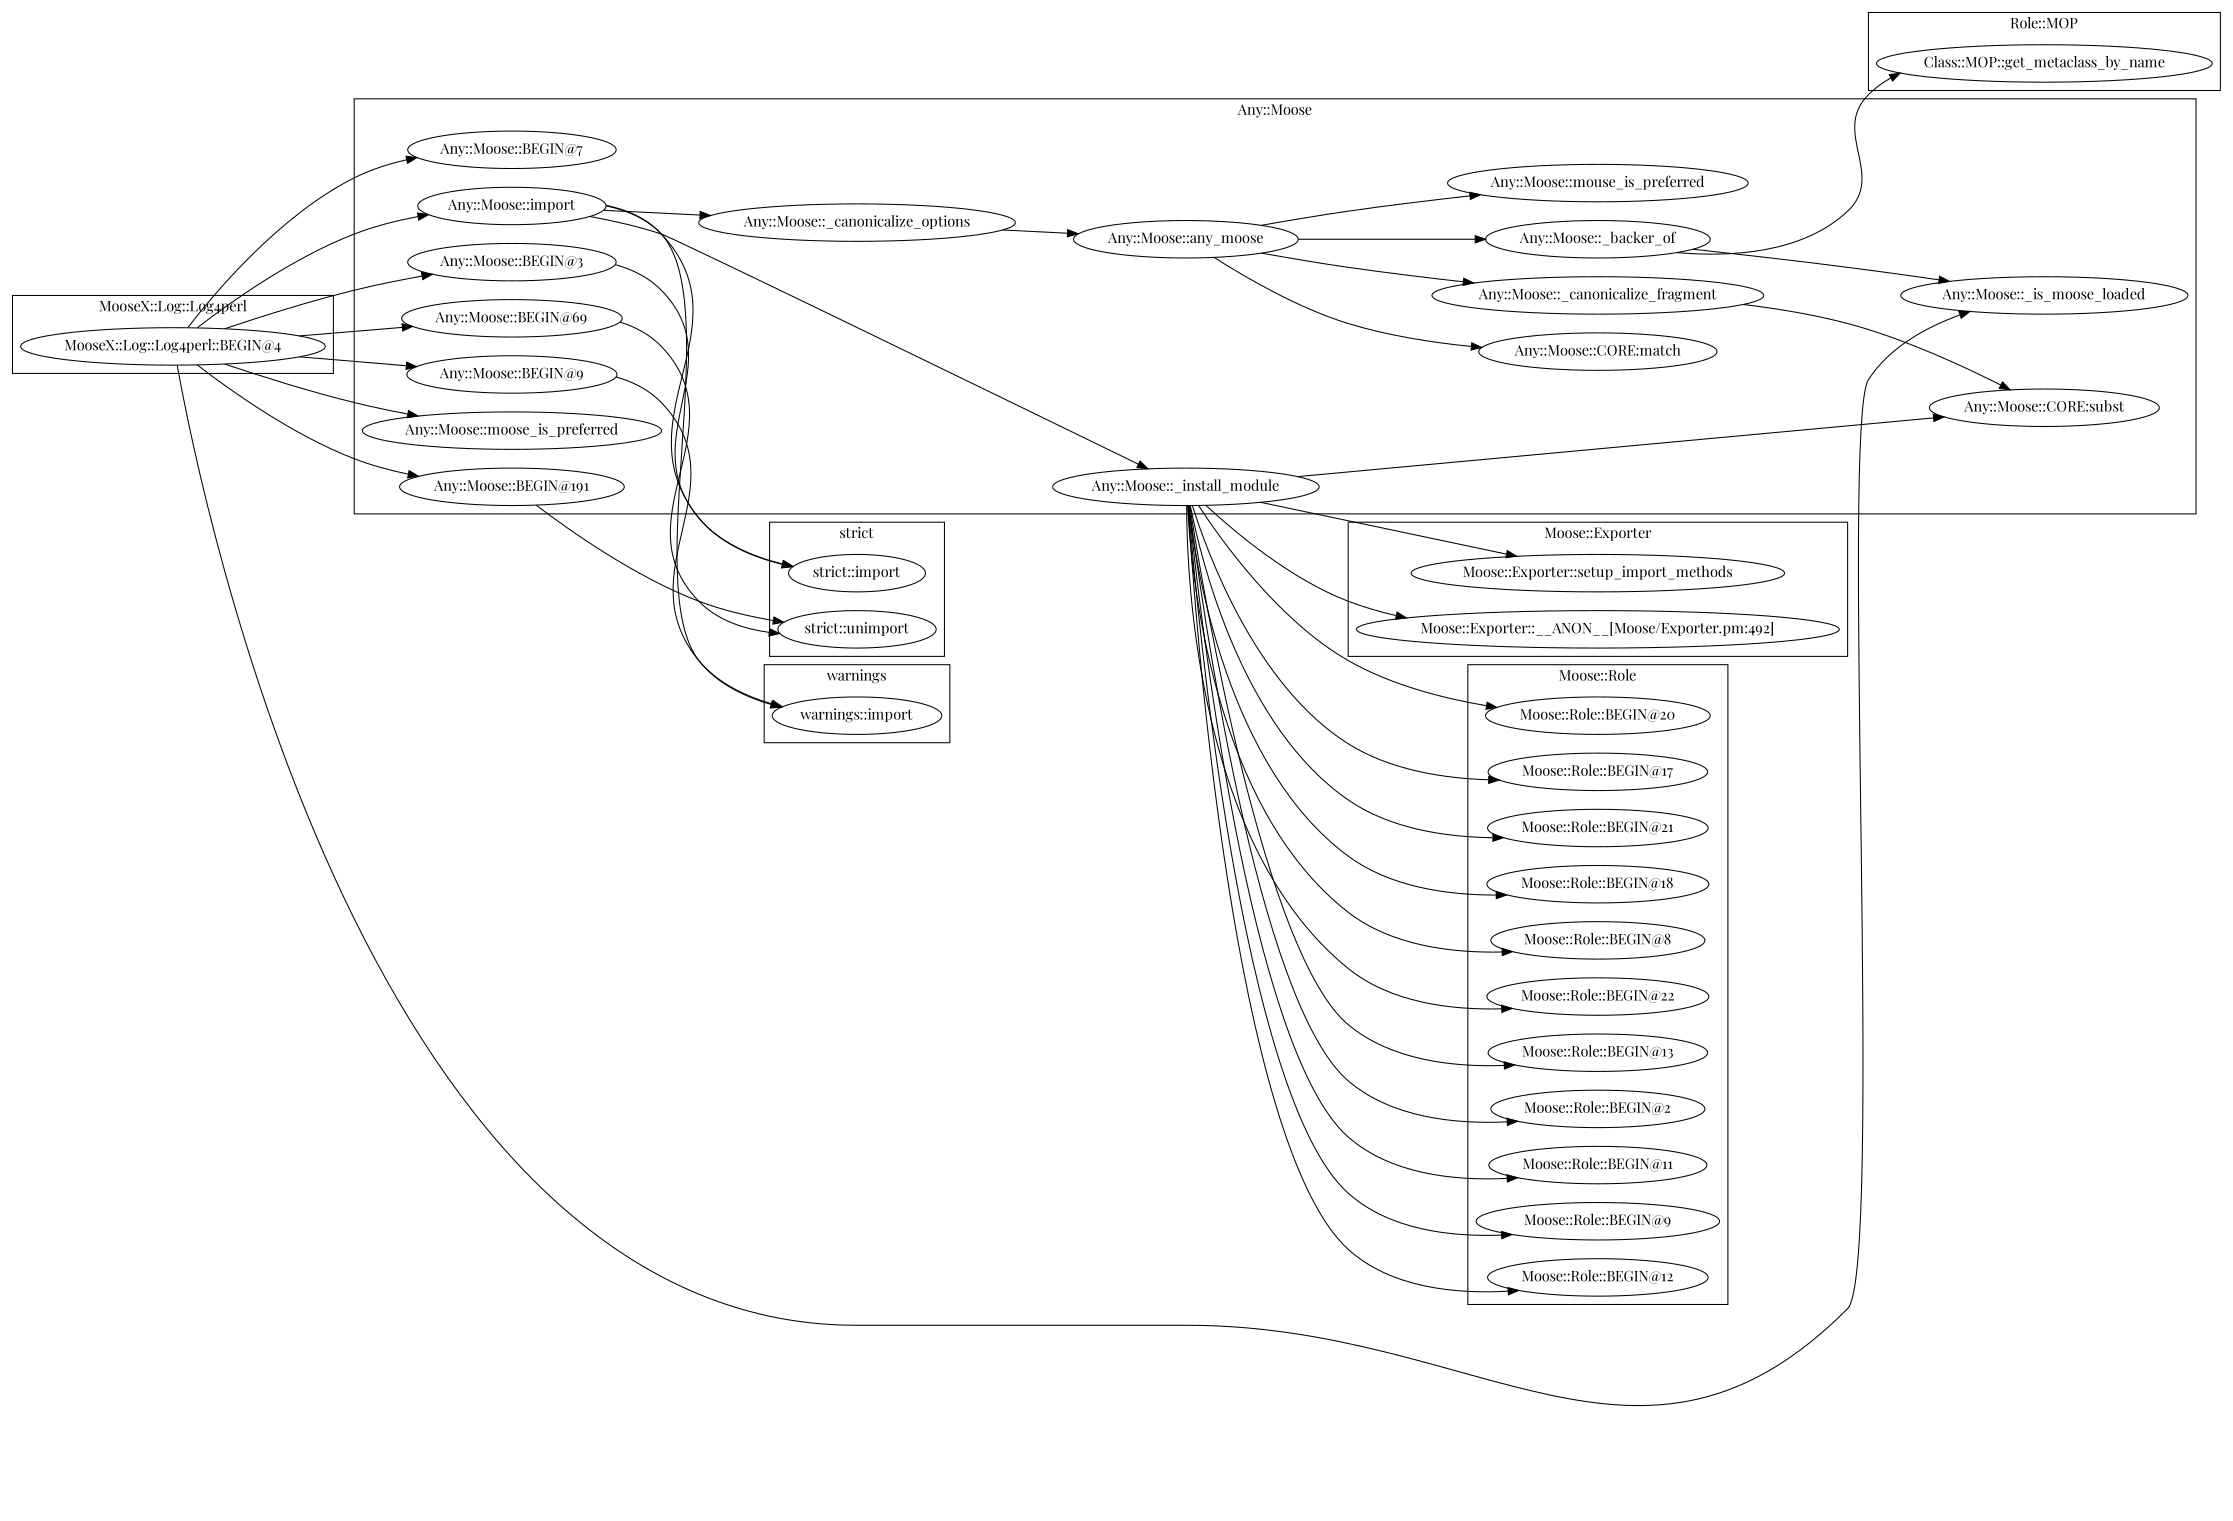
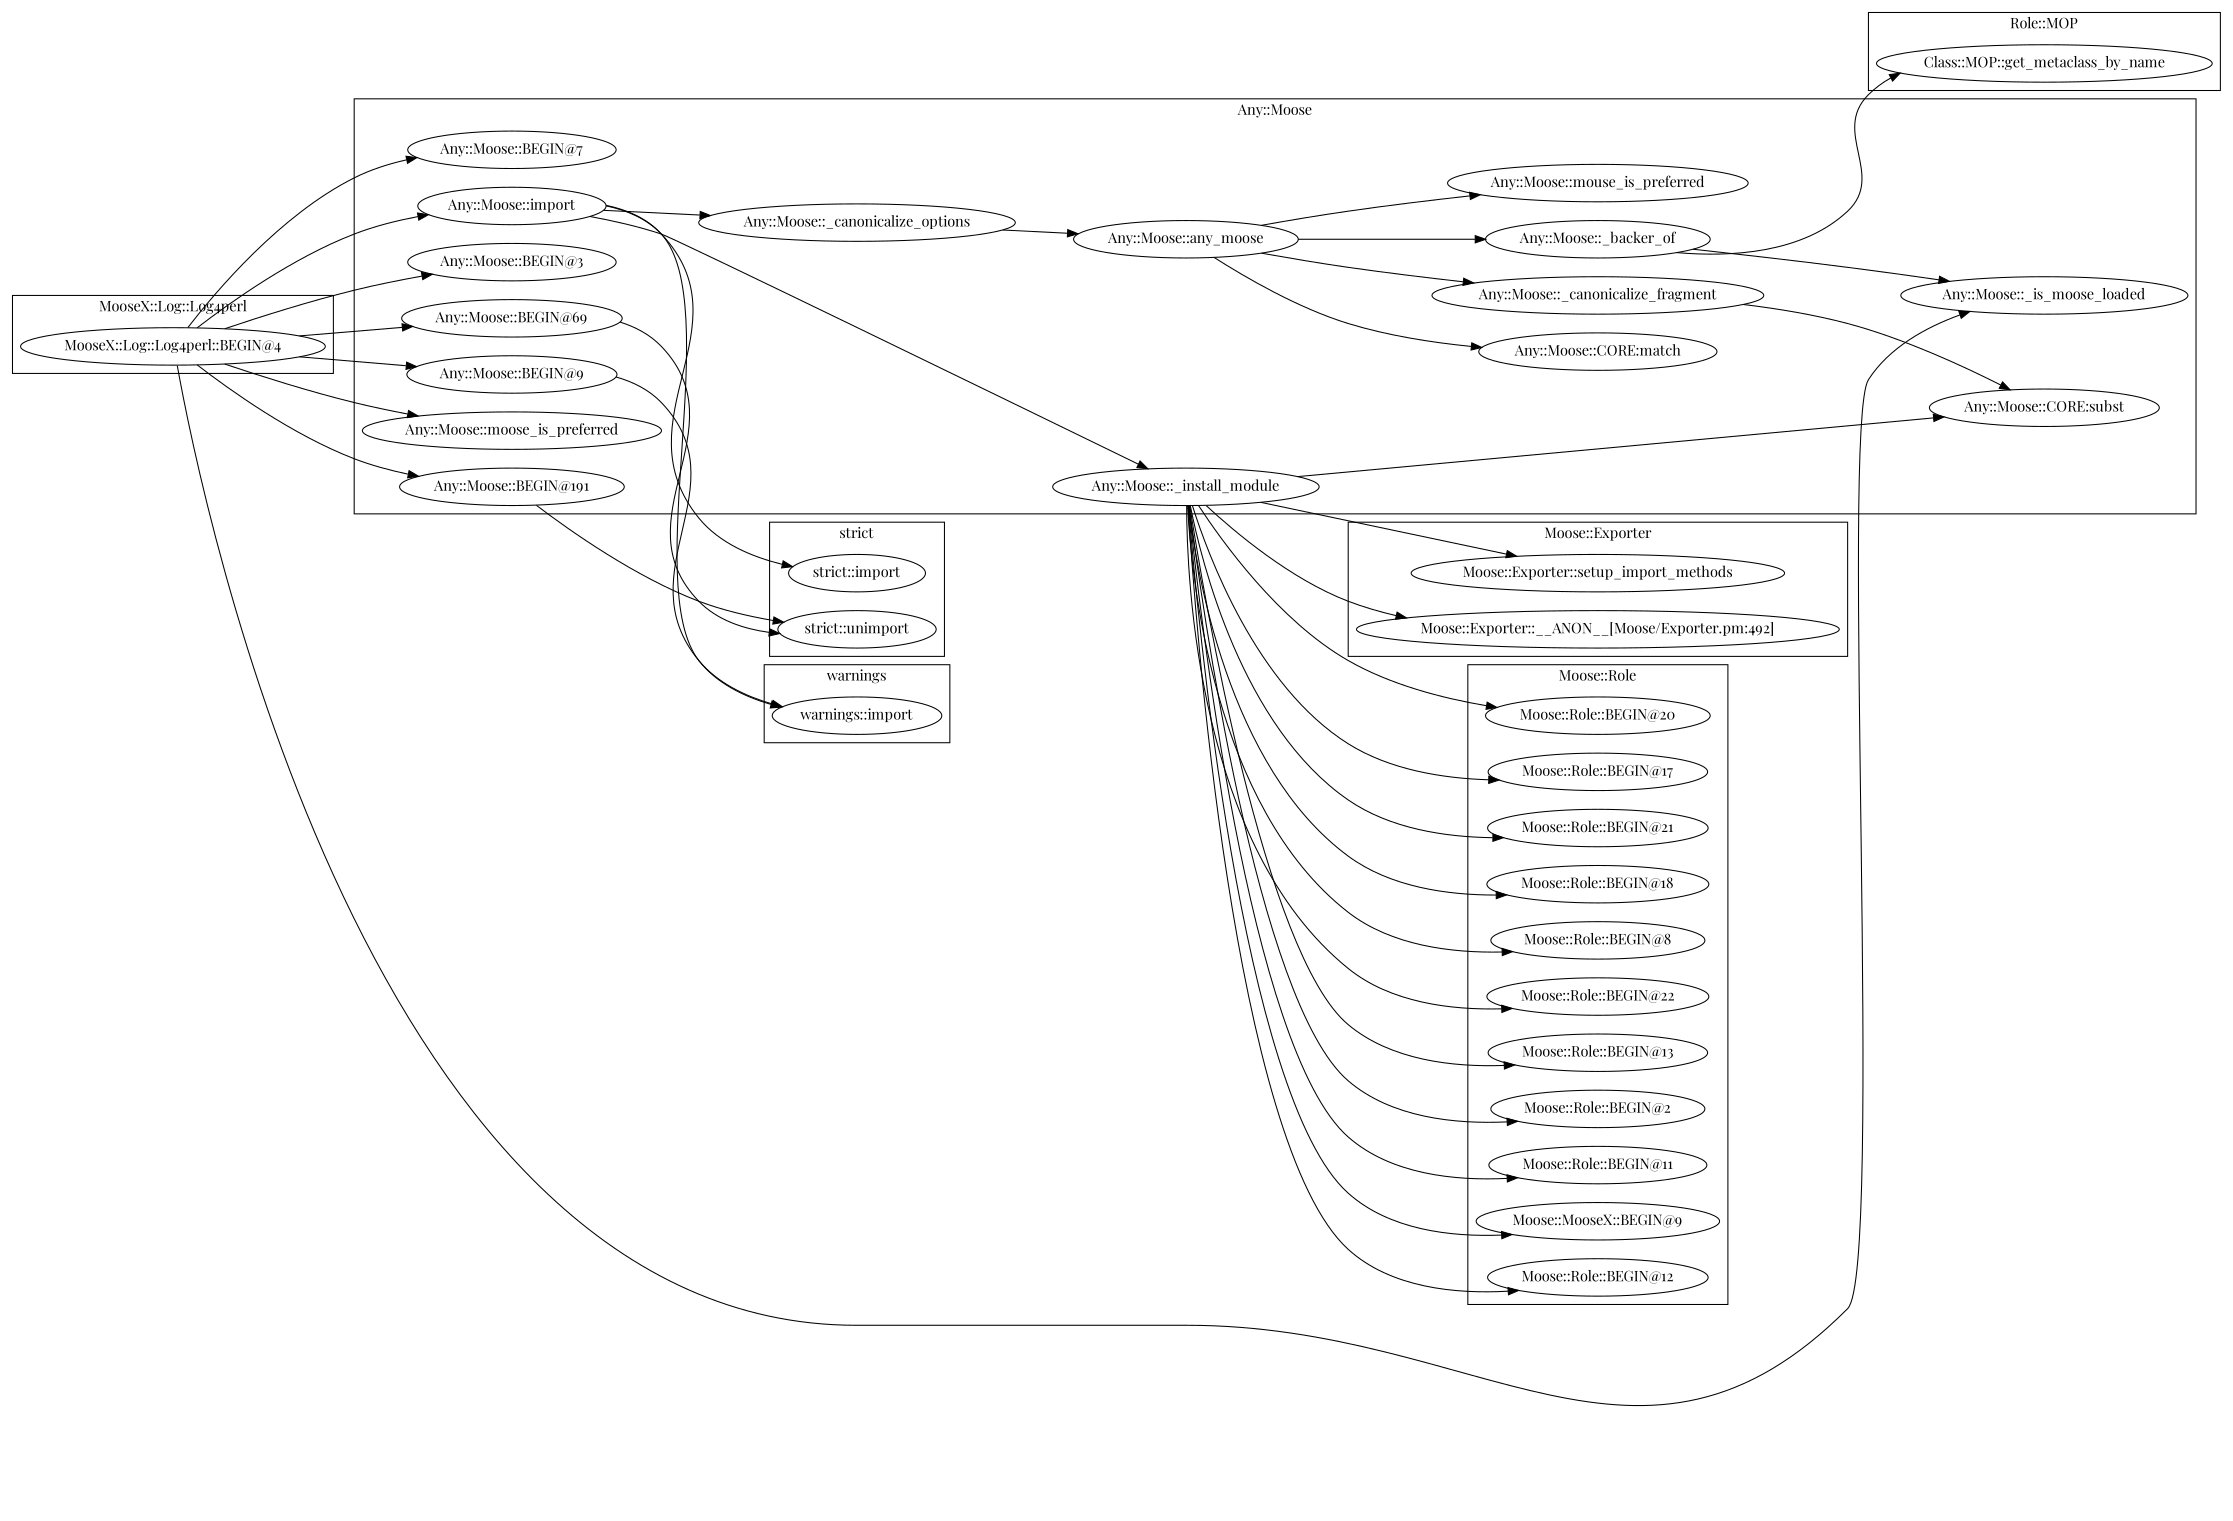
  digraph {
    fontname="Playfair Display"
    rankdir=LR
    node [fontname="Playfair Display"]
    edge [fontname="Playfair Display"]
    "Any::Moose::BEGIN@69"
    "Any::Moose::_is_moose_loaded"
    "Any::Moose::any_moose"
    "Any::Moose::import"
    n5 [label="Any::Moose::BEGIN@3"]
    "Any::Moose::moose_is_preferred"
    "Any::Moose::BEGIN@9"
    "Any::Moose::CORE:subst"
    "Any::Moose::CORE:match"
    "Any::Moose::_canonicalize_fragment"
    "Any::Moose::_canonicalize_options"
    "Any::Moose::BEGIN@7"
    "Any::Moose::_install_module"
    "Any::Moose::mouse_is_preferred"
    "Any::Moose::_backer_of"
    "Any::Moose::BEGIN@191"
    "warnings::import"
    "Moose::Exporter::setup_import_methods"
    "Moose::Exporter::__ANON__[Moose/Exporter.pm:492]"
    "MooseX::Log::Log4perl::BEGIN@4"
    "strict::import"
    "strict::unimport"
    "Class::MOP::get_metaclass_by_name"
    "Moose::Role::BEGIN@22"
    "Moose::Role::BEGIN@13"
    "Moose::Role::BEGIN@2"
    "Moose::Role::BEGIN@11"
-   "Moose::Role::BEGIN@9"
+   "Moose::Role::BEGIN@9" [label="Moose::MooseX::BEGIN@9"]
    "Moose::Role::BEGIN@12"
    "Moose::Role::BEGIN@20"
    "Moose::Role::BEGIN@17"
    "Moose::Role::BEGIN@21"
    "Moose::Role::BEGIN@18"
    "Moose::Role::BEGIN@8"
    subgraph cluster_1 {
      label="Any::Moose"
      "Any::Moose::BEGIN@69"
      "Any::Moose::_is_moose_loaded"
      "Any::Moose::any_moose"
      "Any::Moose::import"
      n5
      "Any::Moose::moose_is_preferred"
      "Any::Moose::BEGIN@9"
      "Any::Moose::CORE:subst"
      "Any::Moose::CORE:match"
      "Any::Moose::_canonicalize_fragment"
      "Any::Moose::_canonicalize_options"
      "Any::Moose::BEGIN@7"
      "Any::Moose::_install_module"
      "Any::Moose::mouse_is_preferred"
      "Any::Moose::_backer_of"
      "Any::Moose::BEGIN@191"
    }
    subgraph cluster_2 {
      label=warnings
      "warnings::import"
    }
    subgraph cluster_3 {
      label="Moose::Exporter"
      "Moose::Exporter::setup_import_methods"
      "Moose::Exporter::__ANON__[Moose/Exporter.pm:492]"
    }
    subgraph cluster_4 {
      label="MooseX::Log::Log4perl"
      "MooseX::Log::Log4perl::BEGIN@4"
    }
    subgraph cluster_5 {
      label="strict"
      "strict::import"
      "strict::unimport"
    }
    subgraph cluster_6 {
      label="Role::MOP"
      "Class::MOP::get_metaclass_by_name"
    }
    subgraph cluster_7 {
      label="Moose::Role"
      "Moose::Role::BEGIN@22"
      "Moose::Role::BEGIN@13"
      "Moose::Role::BEGIN@2"
      "Moose::Role::BEGIN@11"
      "Moose::Role::BEGIN@9"
      "Moose::Role::BEGIN@12"
      "Moose::Role::BEGIN@20"
      "Moose::Role::BEGIN@17"
      "Moose::Role::BEGIN@21"
      "Moose::Role::BEGIN@18"
      "Moose::Role::BEGIN@8"
    }
    "Any::Moose::BEGIN@69" -> "strict::unimport"
    "Any::Moose::any_moose" -> "Any::Moose::CORE:match"
    "Any::Moose::any_moose" -> "Any::Moose::_canonicalize_fragment"
    "Any::Moose::any_moose" -> "Any::Moose::mouse_is_preferred"
    "Any::Moose::any_moose" -> "Any::Moose::_backer_of"
    "Any::Moose::import" -> "Any::Moose::_canonicalize_options"
    "Any::Moose::import" -> "Any::Moose::_install_module"
    "Any::Moose::import" -> "warnings::import"
    "Any::Moose::import" -> "strict::import"
-   n5 -> "strict::import"
    "Any::Moose::BEGIN@9" -> "warnings::import"
    "Any::Moose::_canonicalize_fragment" -> "Any::Moose::CORE:subst"
    "Any::Moose::_canonicalize_options" -> "Any::Moose::any_moose"
    "Any::Moose::_install_module" -> "Any::Moose::CORE:subst"
    "Any::Moose::_install_module" -> "Moose::Exporter::setup_import_methods"
    "Any::Moose::_install_module" -> "Moose::Exporter::__ANON__[Moose/Exporter.pm:492]"
    "Any::Moose::_install_module" -> "Moose::Role::BEGIN@22"
    "Any::Moose::_install_module" -> "Moose::Role::BEGIN@13"
    "Any::Moose::_install_module" -> "Moose::Role::BEGIN@2"
    "Any::Moose::_install_module" -> "Moose::Role::BEGIN@11"
    "Any::Moose::_install_module" -> "Moose::Role::BEGIN@9"
    "Any::Moose::_install_module" -> "Moose::Role::BEGIN@12"
    "Any::Moose::_install_module" -> "Moose::Role::BEGIN@20"
    "Any::Moose::_install_module" -> "Moose::Role::BEGIN@17"
    "Any::Moose::_install_module" -> "Moose::Role::BEGIN@21"
    "Any::Moose::_install_module" -> "Moose::Role::BEGIN@18"
    "Any::Moose::_install_module" -> "Moose::Role::BEGIN@8"
    "Any::Moose::_backer_of" -> "Any::Moose::_is_moose_loaded"
    "Any::Moose::_backer_of" -> "Class::MOP::get_metaclass_by_name"
    "Any::Moose::BEGIN@191" -> "strict::unimport"
    "MooseX::Log::Log4perl::BEGIN@4" -> "Any::Moose::BEGIN@69"
    "MooseX::Log::Log4perl::BEGIN@4" -> "Any::Moose::_is_moose_loaded"
    "MooseX::Log::Log4perl::BEGIN@4" -> "Any::Moose::import"
    "MooseX::Log::Log4perl::BEGIN@4" -> n5
    "MooseX::Log::Log4perl::BEGIN@4" -> "Any::Moose::moose_is_preferred"
    "MooseX::Log::Log4perl::BEGIN@4" -> "Any::Moose::BEGIN@9"
    "MooseX::Log::Log4perl::BEGIN@4" -> "Any::Moose::BEGIN@7"
    "MooseX::Log::Log4perl::BEGIN@4" -> "Any::Moose::BEGIN@191"
  }
